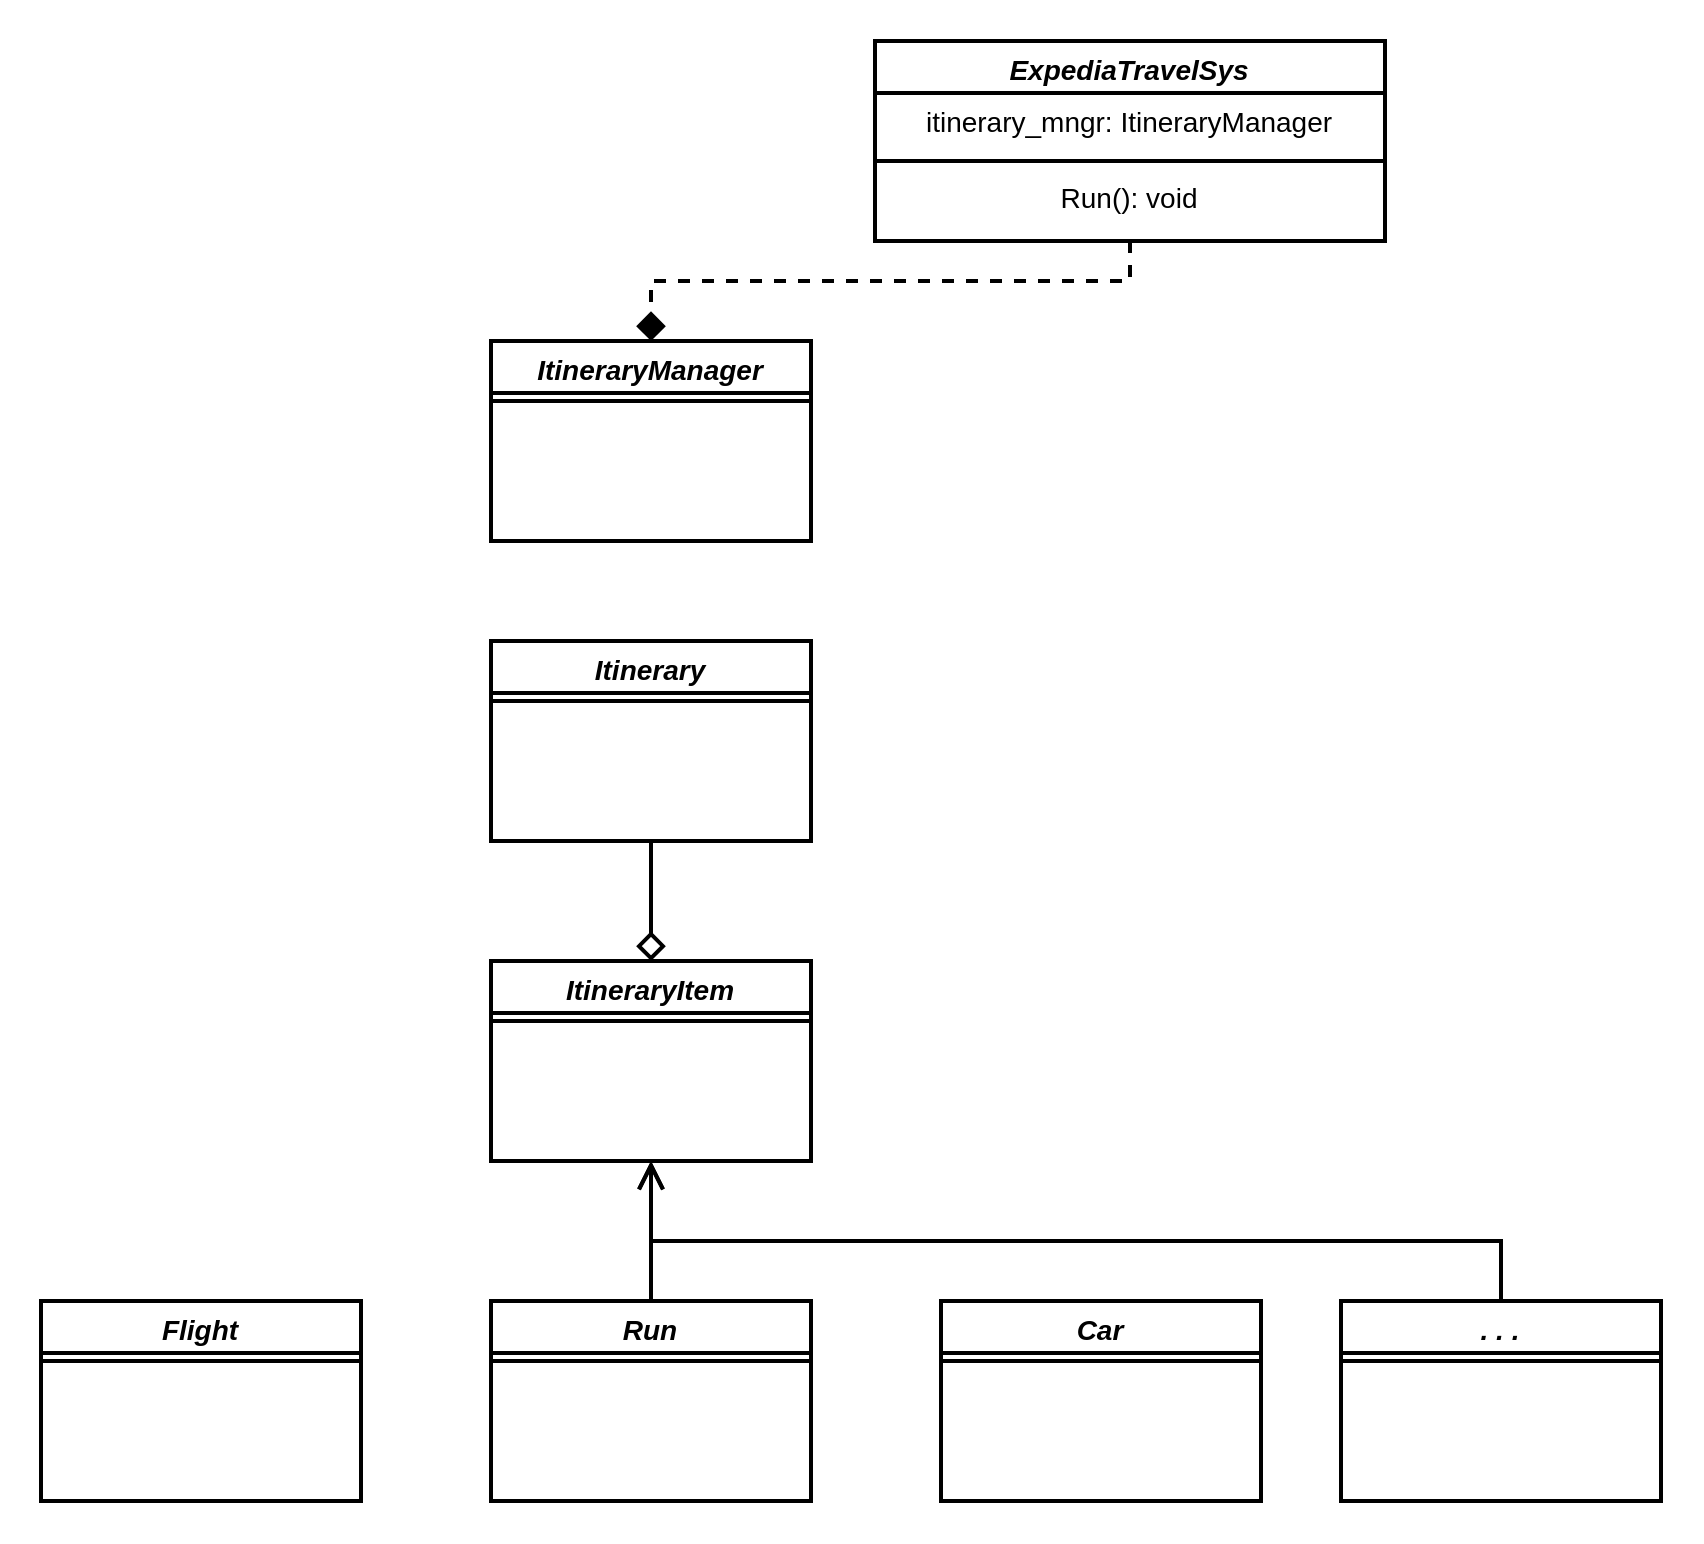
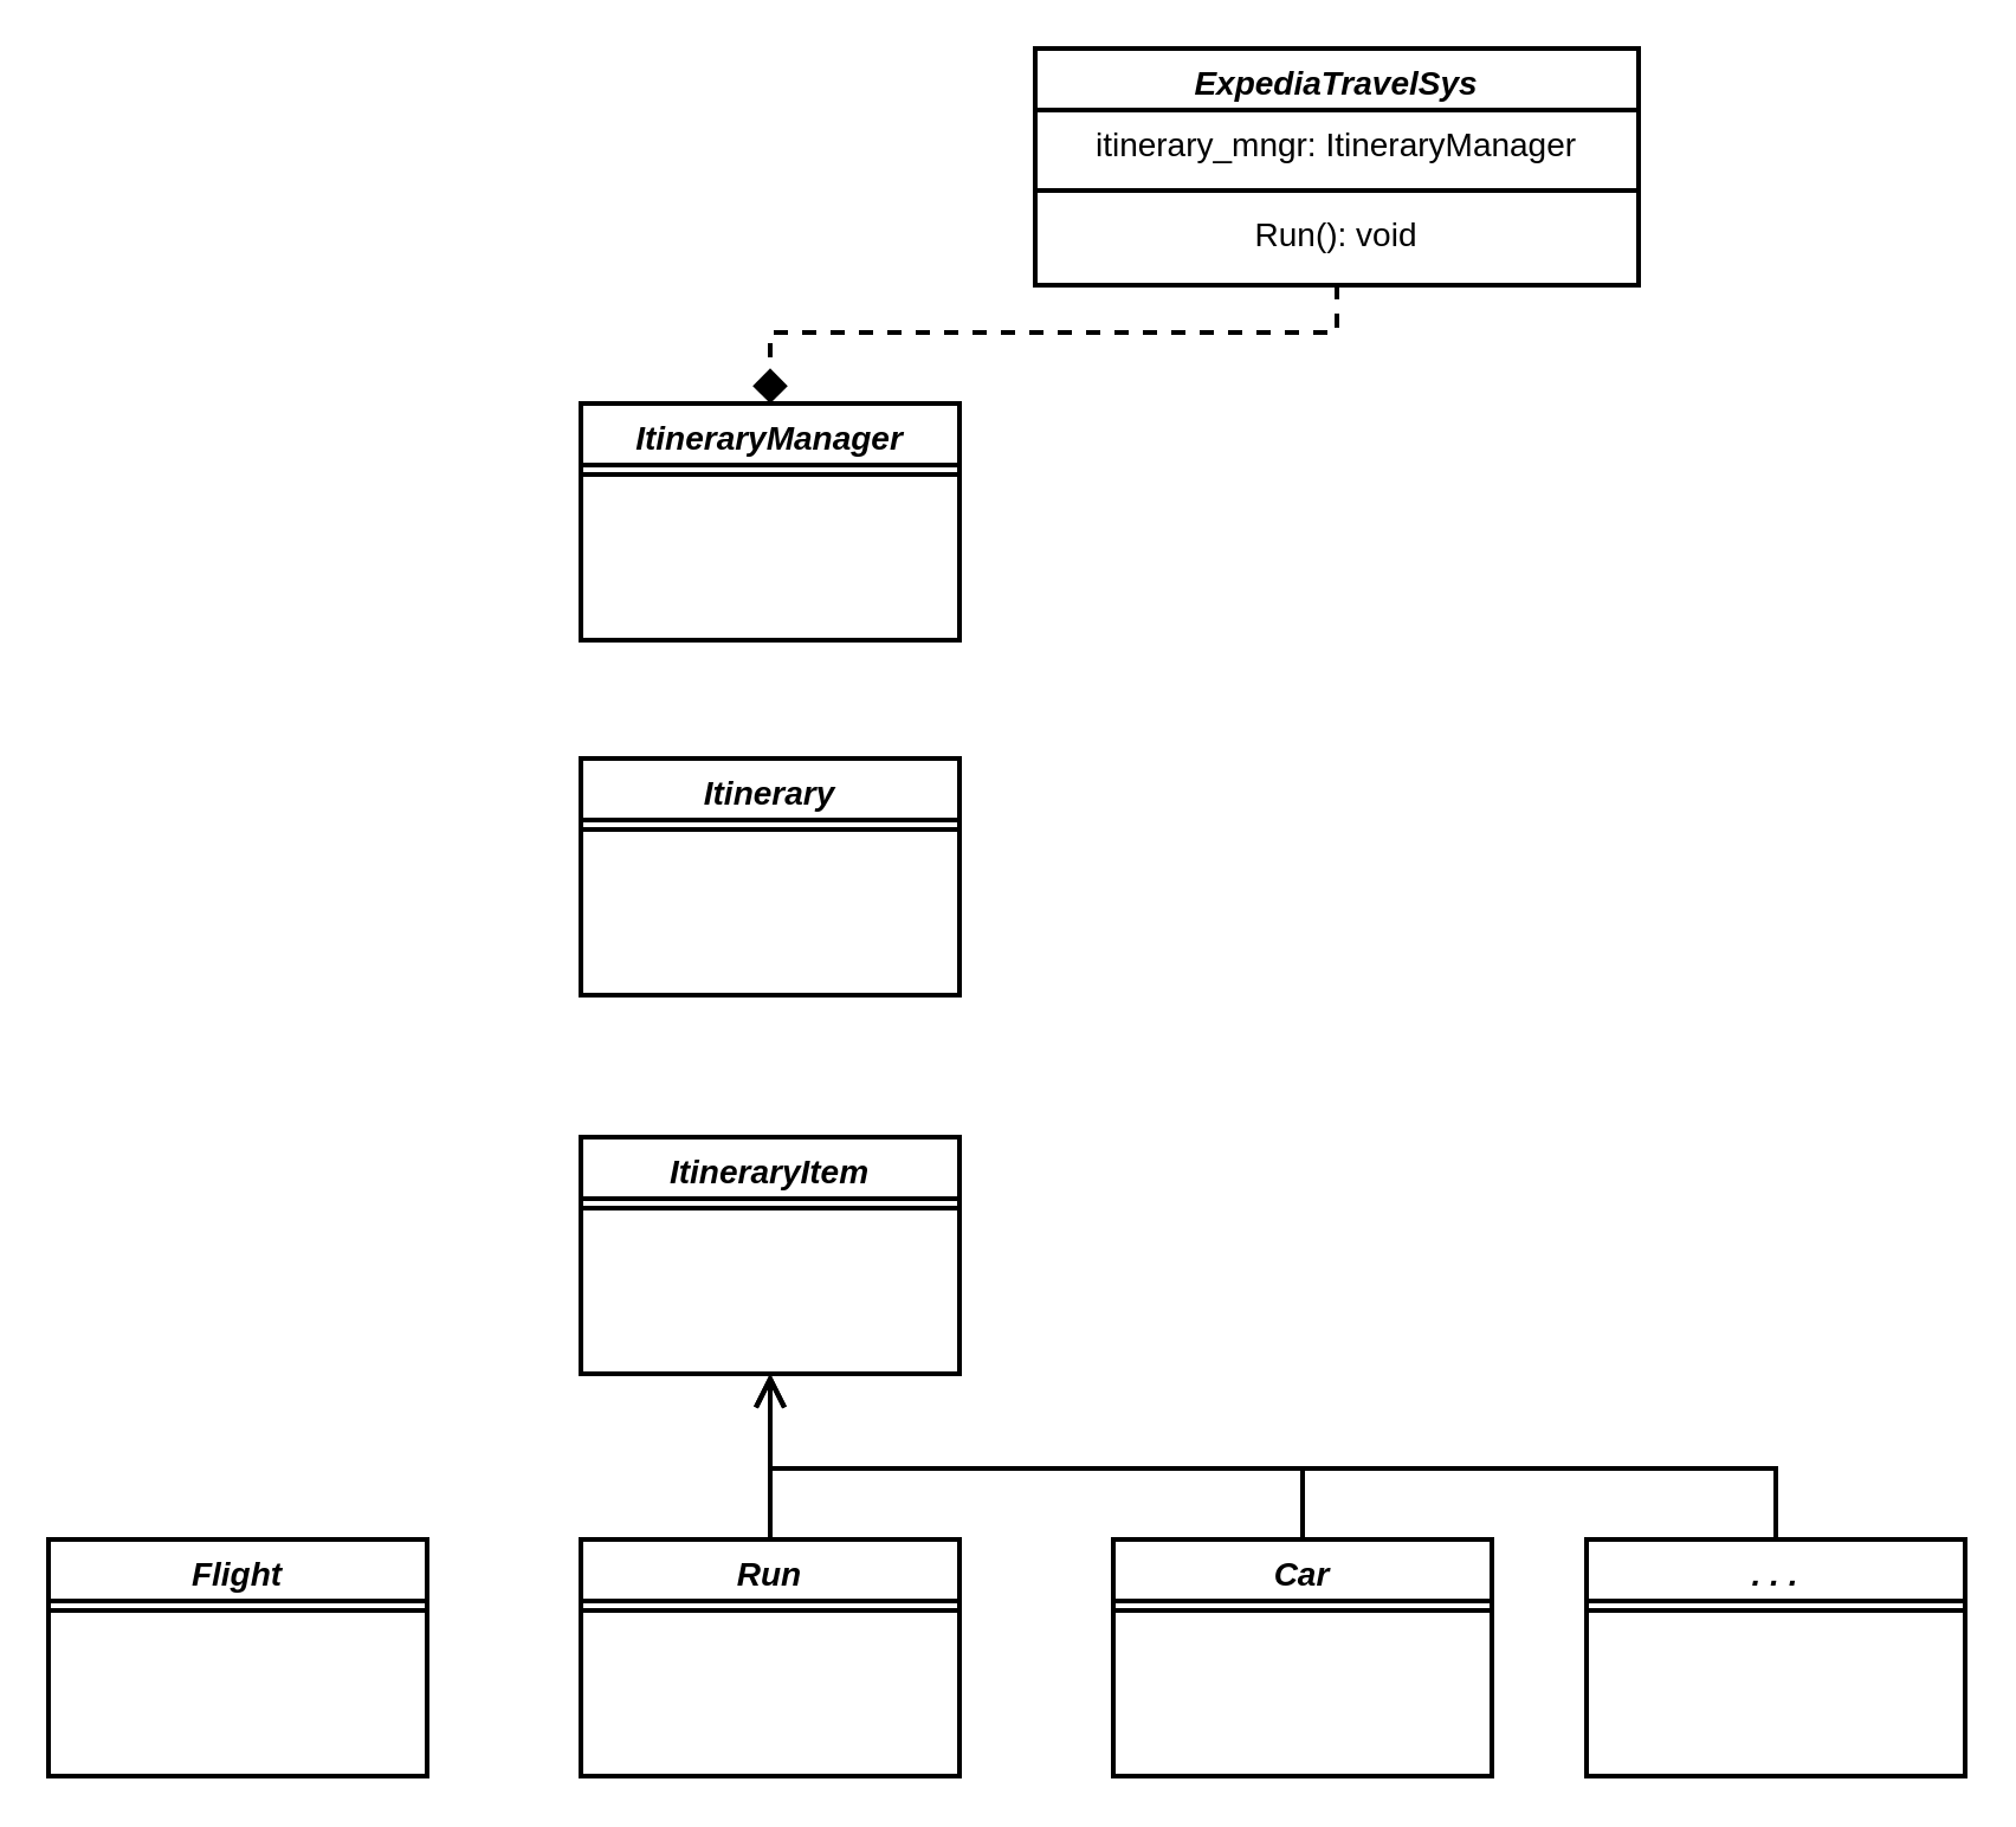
  <mxCell id="0" />
  <mxCell id="1" parent="0" />
  <mxCell id="2" style="edgeStyle=orthogonalEdgeStyle;rounded=0;orthogonalLoop=1;jettySize=auto;html=1;entryX=0.5;entryY=0;entryDx=0;entryDy=0;fontSize=14;strokeWidth=2;endArrow=diamond;endFill=1;endSize=10;dashed=1;" edge="1" parent="1" source="3" target="7"><mxGeometry relative="1" as="geometry"><Array as="points"><mxPoint x="565" y="140" /><mxPoint x="325" y="140" /></Array></mxGeometry></mxCell>
  <mxCell id="3" value="ExpediaTravelSys" style="swimlane;fontStyle=3;align=center;verticalAlign=top;childLayout=stackLayout;horizontal=1;startSize=26;horizontalStack=0;resizeParent=1;resizeLast=0;collapsible=1;marginBottom=0;rounded=0;shadow=0;strokeWidth=2;spacing=2;fontSize=14;" parent="1" vertex="1"><mxGeometry x="437" y="20" width="255" height="100" as="geometry"><mxRectangle x="230" y="140" width="160" height="26" as="alternateBounds" /></mxGeometry></mxCell>
  <mxCell id="4" value="itinerary_mngr: ItineraryManager" style="text;html=1;strokeColor=none;fillColor=none;align=center;verticalAlign=middle;whiteSpace=wrap;rounded=0;fontSize=14;" vertex="1" parent="3"><mxGeometry y="26" width="255" height="30" as="geometry" /></mxCell>
  <mxCell id="5" value="" style="line;html=1;strokeWidth=2;align=left;verticalAlign=middle;spacingTop=-1;spacingLeft=3;spacingRight=3;rotatable=0;labelPosition=right;points=[];portConstraint=eastwest;spacing=2;fontSize=14;fontStyle=1" parent="3" vertex="1"><mxGeometry y="56" width="255" height="8" as="geometry" /></mxCell>
  <mxCell id="6" value="Run(): void" style="text;html=1;strokeColor=none;fillColor=none;align=center;verticalAlign=middle;whiteSpace=wrap;rounded=0;fontSize=14;" vertex="1" parent="3"><mxGeometry y="64" width="255" height="30" as="geometry" /></mxCell>
  <mxCell id="7" value="ItineraryManager" style="swimlane;fontStyle=3;align=center;verticalAlign=top;childLayout=stackLayout;horizontal=1;startSize=26;horizontalStack=0;resizeParent=1;resizeLast=0;collapsible=1;marginBottom=0;rounded=0;shadow=0;strokeWidth=2;spacing=2;fontSize=14;" vertex="1" parent="1"><mxGeometry x="245" y="170" width="160" height="100" as="geometry"><mxRectangle x="230" y="140" width="160" height="26" as="alternateBounds" /></mxGeometry></mxCell>
  <mxCell id="8" value="" style="line;html=1;strokeWidth=2;align=left;verticalAlign=middle;spacingTop=-1;spacingLeft=3;spacingRight=3;rotatable=0;labelPosition=right;points=[];portConstraint=eastwest;spacing=2;fontSize=14;fontStyle=1" vertex="1" parent="7"><mxGeometry y="26" width="160" height="8" as="geometry" /></mxCell>
- <mxCell id="9" style="edgeStyle=orthogonalEdgeStyle;rounded=0;orthogonalLoop=1;jettySize=auto;html=1;entryX=0.5;entryY=0;entryDx=0;entryDy=0;fontSize=14;endArrow=diamond;endFill=0;endSize=10;strokeWidth=2;" edge="1" parent="1" source="10" target="15"><mxGeometry relative="1" as="geometry" /></mxCell>
  <mxCell id="10" value="Itinerary" style="swimlane;fontStyle=3;align=center;verticalAlign=top;childLayout=stackLayout;horizontal=1;startSize=26;horizontalStack=0;resizeParent=1;resizeLast=0;collapsible=1;marginBottom=0;rounded=0;shadow=0;strokeWidth=2;spacing=2;fontSize=14;" vertex="1" parent="1"><mxGeometry x="245" y="320" width="160" height="100" as="geometry"><mxRectangle x="230" y="140" width="160" height="26" as="alternateBounds" /></mxGeometry></mxCell>
  <mxCell id="11" value="" style="line;html=1;strokeWidth=2;align=left;verticalAlign=middle;spacingTop=-1;spacingLeft=3;spacingRight=3;rotatable=0;labelPosition=right;points=[];portConstraint=eastwest;spacing=2;fontSize=14;fontStyle=1" vertex="1" parent="10"><mxGeometry y="26" width="160" height="8" as="geometry" /></mxCell>
  <mxCell id="12" style="edgeStyle=orthogonalEdgeStyle;rounded=0;orthogonalLoop=1;jettySize=auto;html=1;fontSize=14;endArrow=open;endFill=0;endSize=10;strokeWidth=2;" edge="1" parent="1" source="13"><mxGeometry relative="1" as="geometry"><mxPoint x="325" y="580" as="targetPoint" /></mxGeometry></mxCell>
  <mxCell id="13" value="Run" style="swimlane;fontStyle=3;align=center;verticalAlign=top;childLayout=stackLayout;horizontal=1;startSize=26;horizontalStack=0;resizeParent=1;resizeLast=0;collapsible=1;marginBottom=0;rounded=0;shadow=0;strokeWidth=2;spacing=2;fontSize=14;" vertex="1" parent="1"><mxGeometry x="245" y="650" width="160" height="100" as="geometry"><mxRectangle x="230" y="140" width="160" height="26" as="alternateBounds" /></mxGeometry></mxCell>
  <mxCell id="14" value="" style="line;html=1;strokeWidth=2;align=left;verticalAlign=middle;spacingTop=-1;spacingLeft=3;spacingRight=3;rotatable=0;labelPosition=right;points=[];portConstraint=eastwest;spacing=2;fontSize=14;fontStyle=1" vertex="1" parent="13"><mxGeometry y="26" width="160" height="8" as="geometry" /></mxCell>
  <mxCell id="15" value="ItineraryItem" style="swimlane;fontStyle=3;align=center;verticalAlign=top;childLayout=stackLayout;horizontal=1;startSize=26;horizontalStack=0;resizeParent=1;resizeLast=0;collapsible=1;marginBottom=0;rounded=0;shadow=0;strokeWidth=2;spacing=2;fontSize=14;" vertex="1" parent="1"><mxGeometry x="245" y="480" width="160" height="100" as="geometry"><mxRectangle x="230" y="140" width="160" height="26" as="alternateBounds" /></mxGeometry></mxCell>
  <mxCell id="16" value="" style="line;html=1;strokeWidth=2;align=left;verticalAlign=middle;spacingTop=-1;spacingLeft=3;spacingRight=3;rotatable=0;labelPosition=right;points=[];portConstraint=eastwest;spacing=2;fontSize=14;fontStyle=1" vertex="1" parent="15"><mxGeometry y="26" width="160" height="8" as="geometry" /></mxCell>
  <mxCell id="17" value="Flight" style="swimlane;fontStyle=3;align=center;verticalAlign=top;childLayout=stackLayout;horizontal=1;startSize=26;horizontalStack=0;resizeParent=1;resizeLast=0;collapsible=1;marginBottom=0;rounded=0;shadow=0;strokeWidth=2;spacing=2;fontSize=14;" vertex="1" parent="1"><mxGeometry x="20" y="650" width="160" height="100" as="geometry"><mxRectangle x="230" y="140" width="160" height="26" as="alternateBounds" /></mxGeometry></mxCell>
  <mxCell id="18" value="" style="line;html=1;strokeWidth=2;align=left;verticalAlign=middle;spacingTop=-1;spacingLeft=3;spacingRight=3;rotatable=0;labelPosition=right;points=[];portConstraint=eastwest;spacing=2;fontSize=14;fontStyle=1" vertex="1" parent="17"><mxGeometry y="26" width="160" height="8" as="geometry" /></mxCell>
+ <mxCell id="19" style="edgeStyle=orthogonalEdgeStyle;rounded=0;orthogonalLoop=1;jettySize=auto;html=1;entryX=0.5;entryY=1;entryDx=0;entryDy=0;fontSize=14;endArrow=open;endFill=0;endSize=10;strokeWidth=2;" edge="1" parent="1" source="20" target="15"><mxGeometry relative="1" as="geometry"><Array as="points"><mxPoint x="550" y="620" /><mxPoint x="325" y="620" /></Array></mxGeometry></mxCell>
  <mxCell id="20" value="Car" style="swimlane;fontStyle=3;align=center;verticalAlign=top;childLayout=stackLayout;horizontal=1;startSize=26;horizontalStack=0;resizeParent=1;resizeLast=0;collapsible=1;marginBottom=0;rounded=0;shadow=0;strokeWidth=2;spacing=2;fontSize=14;" vertex="1" parent="1"><mxGeometry x="470" y="650" width="160" height="100" as="geometry"><mxRectangle x="230" y="140" width="160" height="26" as="alternateBounds" /></mxGeometry></mxCell>
  <mxCell id="21" value="" style="line;html=1;strokeWidth=2;align=left;verticalAlign=middle;spacingTop=-1;spacingLeft=3;spacingRight=3;rotatable=0;labelPosition=right;points=[];portConstraint=eastwest;spacing=2;fontSize=14;fontStyle=1" vertex="1" parent="20"><mxGeometry y="26" width="160" height="8" as="geometry" /></mxCell>
  <mxCell id="22" style="edgeStyle=orthogonalEdgeStyle;rounded=0;orthogonalLoop=1;jettySize=auto;html=1;entryX=0.5;entryY=1;entryDx=0;entryDy=0;fontSize=14;endArrow=open;endFill=0;endSize=10;strokeWidth=2;" edge="1" parent="1" source="23" target="15"><mxGeometry relative="1" as="geometry"><Array as="points"><mxPoint x="750" y="620" /><mxPoint x="325" y="620" /></Array></mxGeometry></mxCell>
  <mxCell id="23" value=". . ." style="swimlane;fontStyle=3;align=center;verticalAlign=top;childLayout=stackLayout;horizontal=1;startSize=26;horizontalStack=0;resizeParent=1;resizeLast=0;collapsible=1;marginBottom=0;rounded=0;shadow=0;strokeWidth=2;spacing=2;fontSize=14;" vertex="1" parent="1"><mxGeometry x="670" y="650" width="160" height="100" as="geometry"><mxRectangle x="230" y="140" width="160" height="26" as="alternateBounds" /></mxGeometry></mxCell>
  <mxCell id="24" value="" style="line;html=1;strokeWidth=2;align=left;verticalAlign=middle;spacingTop=-1;spacingLeft=3;spacingRight=3;rotatable=0;labelPosition=right;points=[];portConstraint=eastwest;spacing=2;fontSize=14;fontStyle=1" vertex="1" parent="23"><mxGeometry y="26" width="160" height="8" as="geometry" /></mxCell>
